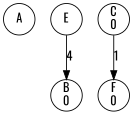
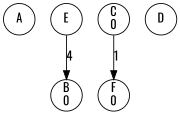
  digraph {
    fontname=Oswald
    node [fixedsize=true fontname=Oswald shape=circle]
    edge [fontname=Oswald]
    n1 [label="A\n" width=0.5]
    n2 [label="B\n0" width=0.5]
    n3 [label="C\n0" width=0.5]
    n4 [label="F\n0" width=0.5]
+   n5 [label="D\n" width=0.5]
    n6 [label="E\n" width=0.5]
    n3 -> n4 [label=1]
    n6 -> n2 [label=4]
  }
